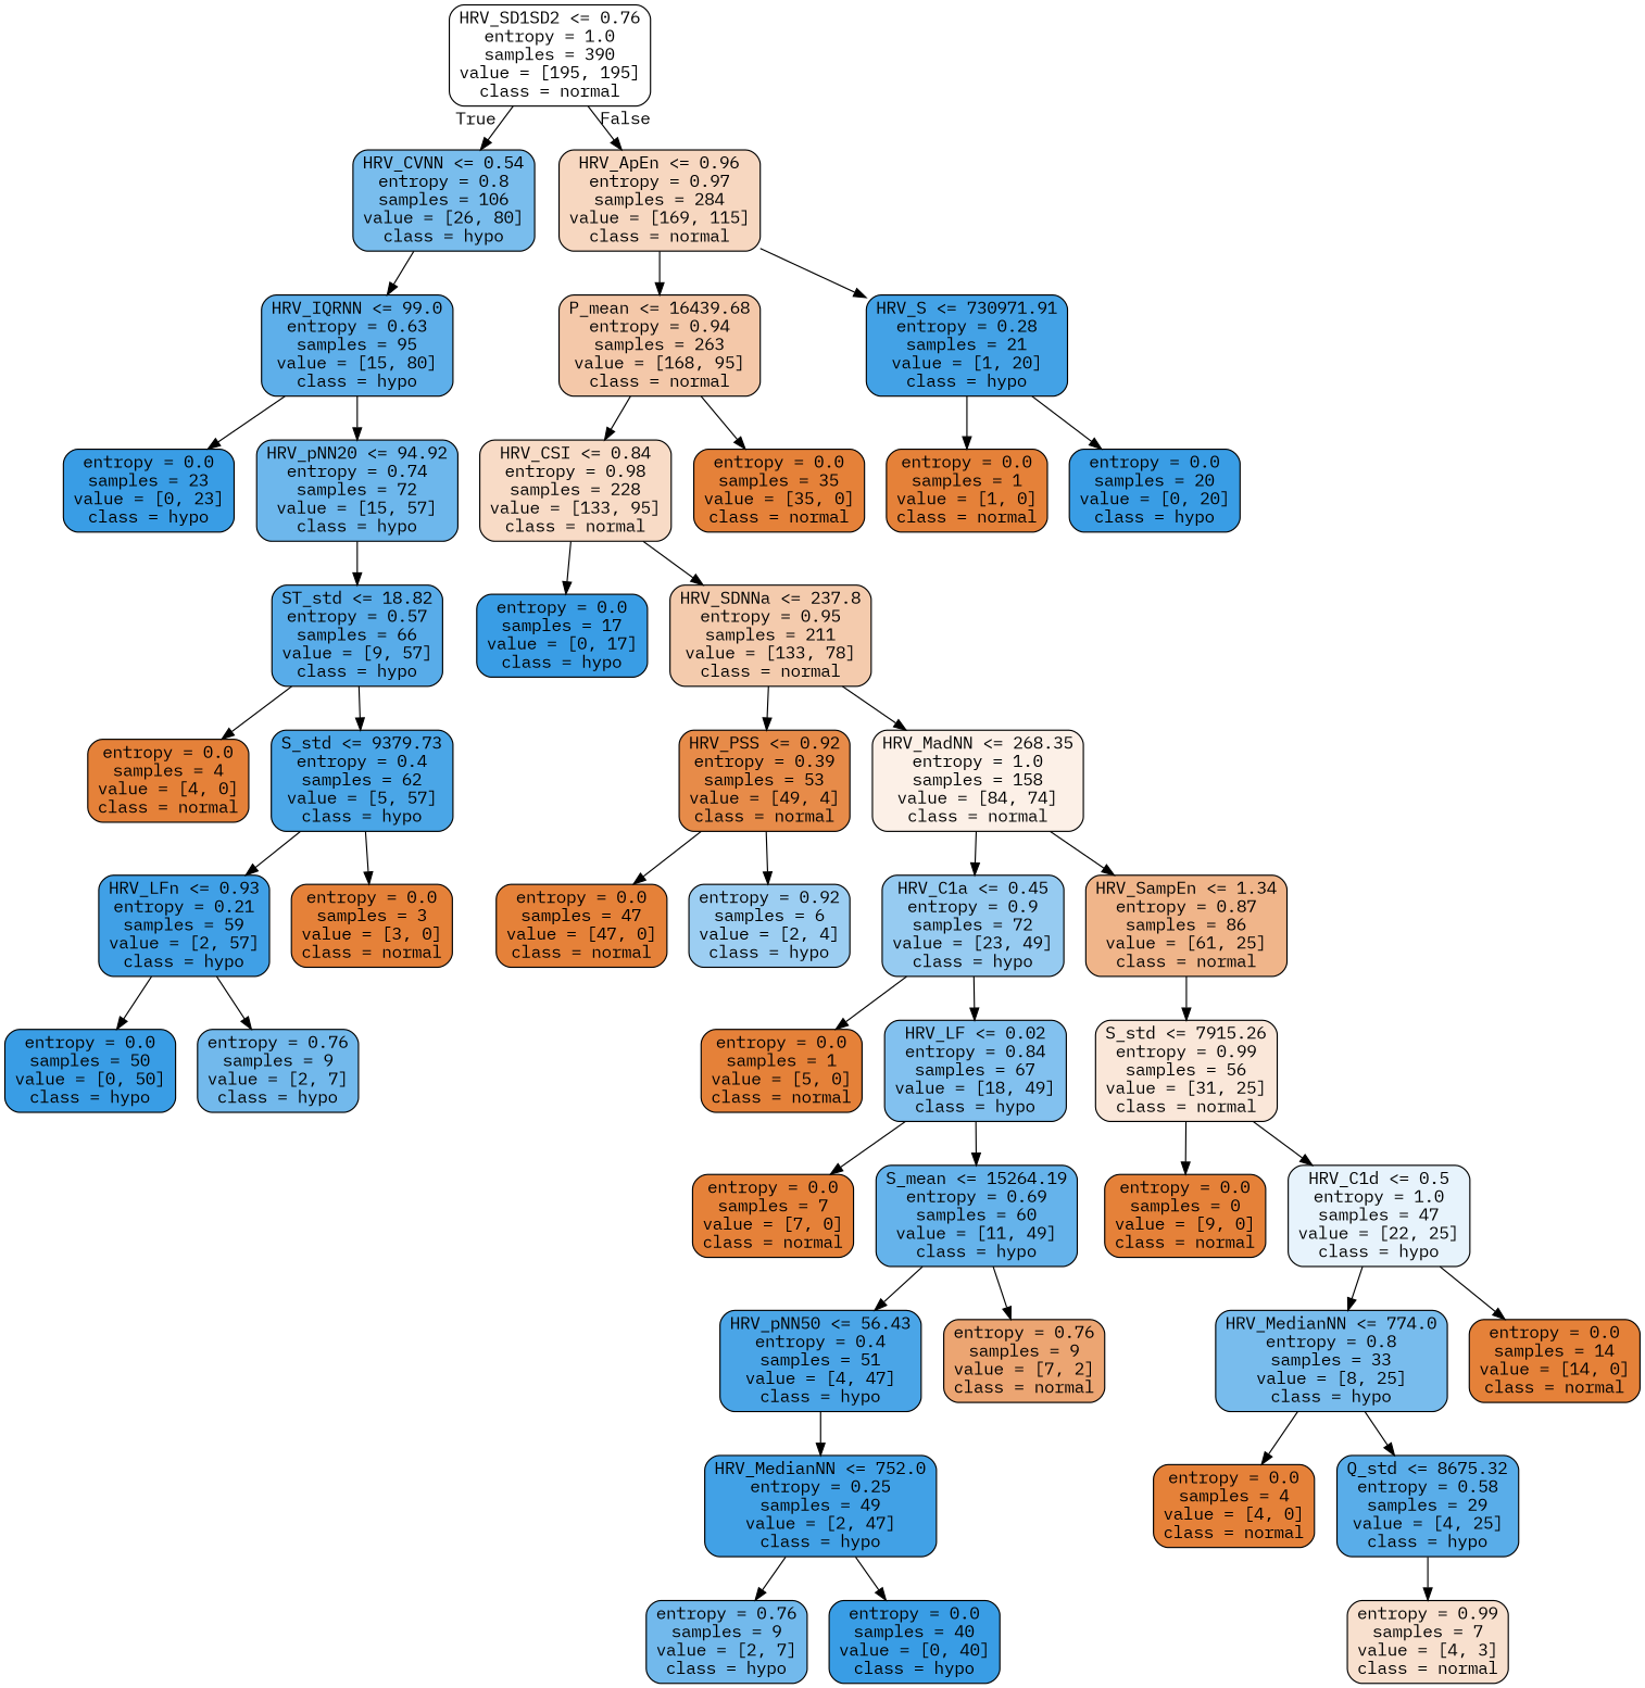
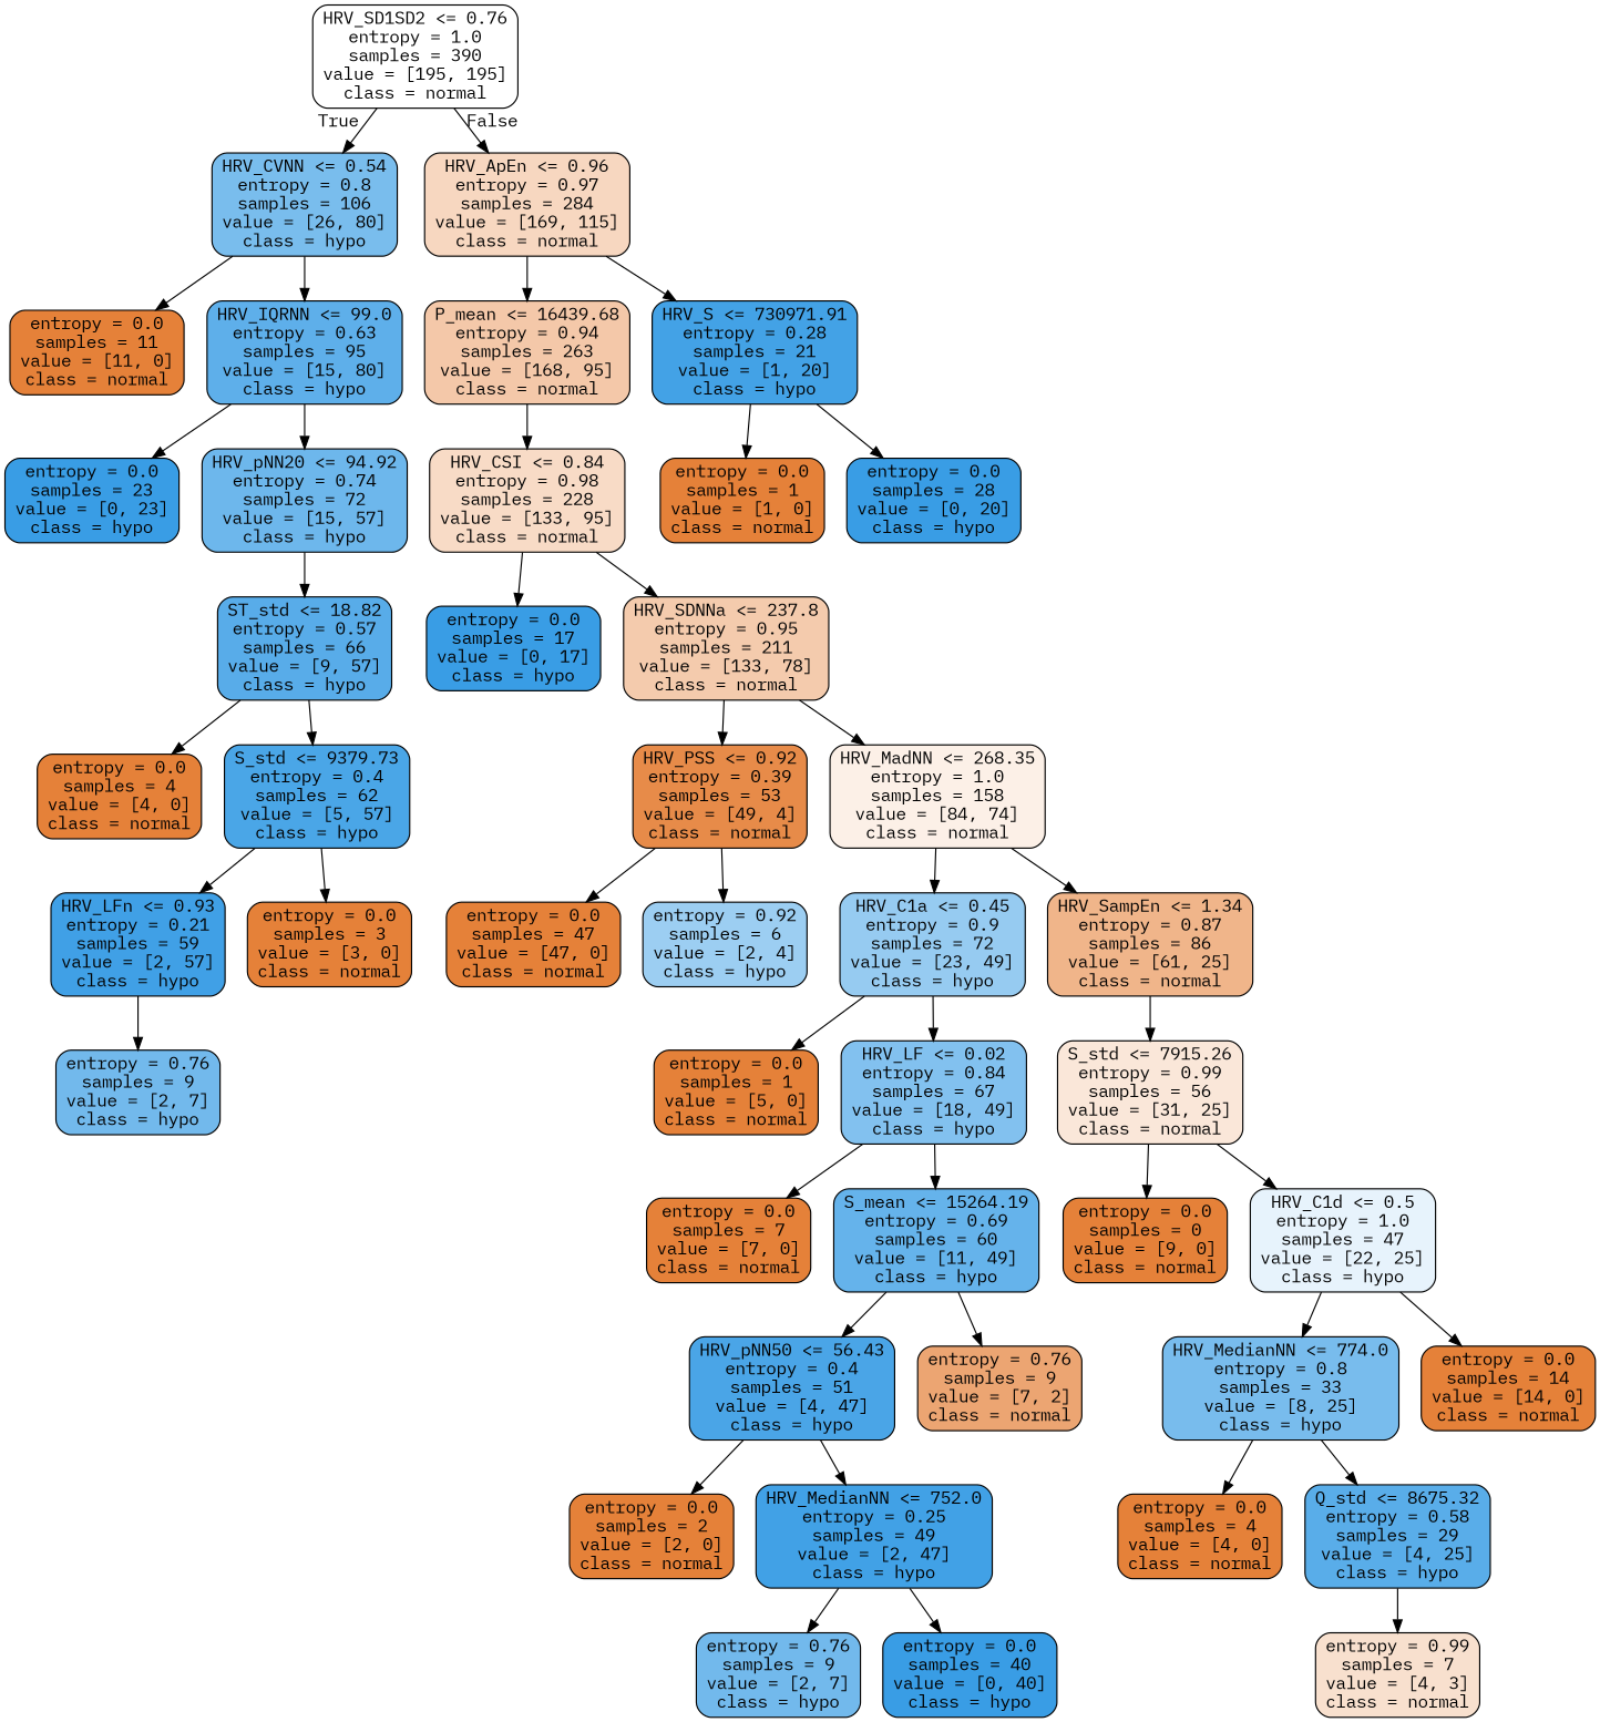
  digraph {
    fontname="IBM Plex Mono"
    node [color=black fillcolor="#e58139" fontname="IBM Plex Mono" shape=box style="filled, rounded"]
    edge [fontname="IBM Plex Mono"]
    n1 [fillcolor="#ffffff" label="HRV_SD1SD2 <= 0.76\nentropy = 1.0\nsamples = 390\nvalue = [195, 195]\nclass = normal"]
    n2 [fillcolor="#79bded" label="HRV_CVNN <= 0.54\nentropy = 0.8\nsamples = 106\nvalue = [26, 80]\nclass = hypo"]
    n3 [fillcolor="#f7d7c0" label="HRV_ApEn <= 0.96\nentropy = 0.97\nsamples = 284\nvalue = [169, 115]\nclass = normal"]
+   n4 [label="entropy = 0.0\nsamples = 11\nvalue = [11, 0]\nclass = normal"]
    n5 [fillcolor="#5eafea" label="HRV_IQRNN <= 99.0\nentropy = 0.63\nsamples = 95\nvalue = [15, 80]\nclass = hypo"]
    n6 [fillcolor="#f4c8a9" label="P_mean <= 16439.68\nentropy = 0.94\nsamples = 263\nvalue = [168, 95]\nclass = normal"]
    n7 [fillcolor="#43a2e6" label="HRV_S <= 730971.91\nentropy = 0.28\nsamples = 21\nvalue = [1, 20]\nclass = hypo"]
    n8 [fillcolor="#399de5" label="entropy = 0.0\nsamples = 23\nvalue = [0, 23]\nclass = hypo"]
    n9 [fillcolor="#6db7ec" label="HRV_pNN20 <= 94.92\nentropy = 0.74\nsamples = 72\nvalue = [15, 57]\nclass = hypo"]
    n10 [fillcolor="#58ace9" label="ST_std <= 18.82\nentropy = 0.57\nsamples = 66\nvalue = [9, 57]\nclass = hypo"]
    n11 [label="entropy = 0.0\nsamples = 4\nvalue = [4, 0]\nclass = normal"]
    n12 [fillcolor="#4aa6e7" label="S_std <= 9379.73\nentropy = 0.4\nsamples = 62\nvalue = [5, 57]\nclass = hypo"]
    n13 [fillcolor="#40a0e6" label="HRV_LFn <= 0.93\nentropy = 0.21\nsamples = 59\nvalue = [2, 57]\nclass = hypo"]
    n14 [label="entropy = 0.0\nsamples = 3\nvalue = [3, 0]\nclass = normal"]
-   n15 [fillcolor="#399de5" label="entropy = 0.0\nsamples = 50\nvalue = [0, 50]\nclass = hypo"]
    n16 [fillcolor="#72b9ec" label="entropy = 0.76\nsamples = 9\nvalue = [2, 7]\nclass = hypo"]
    n17 [fillcolor="#f8dbc6" label="HRV_CSI <= 0.84\nentropy = 0.98\nsamples = 228\nvalue = [133, 95]\nclass = normal"]
-   n18 [label="entropy = 0.0\nsamples = 35\nvalue = [35, 0]\nclass = normal"]
    n19 [label="entropy = 0.0\nsamples = 1\nvalue = [1, 0]\nclass = normal"]
-   n20 [fillcolor="#399de5" label="entropy = 0.0\nsamples = 20\nvalue = [0, 20]\nclass = hypo"]
+   n20 [fillcolor="#399de5" label="entropy = 0.0\nsamples = 28\nvalue = [0, 20]\nclass = hypo"]
    n21 [fillcolor="#399de5" label="entropy = 0.0\nsamples = 17\nvalue = [0, 17]\nclass = hypo"]
    n22 [fillcolor="#f4cbad" label="HRV_SDNNa <= 237.8\nentropy = 0.95\nsamples = 211\nvalue = [133, 78]\nclass = normal"]
    n23 [fillcolor="#e78b49" label="HRV_PSS <= 0.92\nentropy = 0.39\nsamples = 53\nvalue = [49, 4]\nclass = normal"]
    n24 [fillcolor="#fcf0e7" label="HRV_MadNN <= 268.35\nentropy = 1.0\nsamples = 158\nvalue = [84, 74]\nclass = normal"]
    n25 [label="entropy = 0.0\nsamples = 47\nvalue = [47, 0]\nclass = normal"]
    n26 [fillcolor="#9ccef2" label="entropy = 0.92\nsamples = 6\nvalue = [2, 4]\nclass = hypo"]
    n27 [fillcolor="#96cbf1" label="HRV_C1a <= 0.45\nentropy = 0.9\nsamples = 72\nvalue = [23, 49]\nclass = hypo"]
    n28 [fillcolor="#f0b58a" label="HRV_SampEn <= 1.34\nentropy = 0.87\nsamples = 86\nvalue = [61, 25]\nclass = normal"]
    n29 [label="entropy = 0.0\nsamples = 1\nvalue = [5, 0]\nclass = normal"]
    n30 [fillcolor="#82c1ef" label="HRV_LF <= 0.02\nentropy = 0.84\nsamples = 67\nvalue = [18, 49]\nclass = hypo"]
    n31 [fillcolor="#fae7d9" label="S_std <= 7915.26\nentropy = 0.99\nsamples = 56\nvalue = [31, 25]\nclass = normal"]
    n32 [label="entropy = 0.0\nsamples = 7\nvalue = [7, 0]\nclass = normal"]
    n33 [fillcolor="#65b3eb" label="S_mean <= 15264.19\nentropy = 0.69\nsamples = 60\nvalue = [11, 49]\nclass = hypo"]
    n34 [fillcolor="#4aa5e7" label="HRV_pNN50 <= 56.43\nentropy = 0.4\nsamples = 51\nvalue = [4, 47]\nclass = hypo"]
    n35 [fillcolor="#eca572" label="entropy = 0.76\nsamples = 9\nvalue = [7, 2]\nclass = normal"]
+   n36 [label="entropy = 0.0\nsamples = 2\nvalue = [2, 0]\nclass = normal"]
    n37 [fillcolor="#41a1e6" label="HRV_MedianNN <= 752.0\nentropy = 0.25\nsamples = 49\nvalue = [2, 47]\nclass = hypo"]
    n38 [fillcolor="#72b9ec" label="entropy = 0.76\nsamples = 9\nvalue = [2, 7]\nclass = hypo"]
    n39 [fillcolor="#399de5" label="entropy = 0.0\nsamples = 40\nvalue = [0, 40]\nclass = hypo"]
    n40 [label="entropy = 0.0\nsamples = 0\nvalue = [9, 0]\nclass = normal"]
    n41 [fillcolor="#e7f3fc" label="HRV_C1d <= 0.5\nentropy = 1.0\nsamples = 47\nvalue = [22, 25]\nclass = hypo"]
    n42 [fillcolor="#78bced" label="HRV_MedianNN <= 774.0\nentropy = 0.8\nsamples = 33\nvalue = [8, 25]\nclass = hypo"]
    n43 [label="entropy = 0.0\nsamples = 14\nvalue = [14, 0]\nclass = normal"]
    n44 [label="entropy = 0.0\nsamples = 4\nvalue = [4, 0]\nclass = normal"]
    n45 [fillcolor="#59ade9" label="Q_std <= 8675.32\nentropy = 0.58\nsamples = 29\nvalue = [4, 25]\nclass = hypo"]
    n46 [fillcolor="#f8e0ce" label="entropy = 0.99\nsamples = 7\nvalue = [4, 3]\nclass = normal"]
    n1 -> n2 [headlabel=True labelangle=45 labeldistance=2.5]
    n1 -> n3 [headlabel=False labelangle=-45 labeldistance=2.5]
+   n2 -> n4
    n2 -> n5
    n3 -> n6
    n3 -> n7
    n5 -> n8
    n5 -> n9
    n6 -> n17
-   n6 -> n18
    n7 -> n19
    n7 -> n20
    n9 -> n10
    n10 -> n11
    n10 -> n12
    n12 -> n13
    n12 -> n14
-   n13 -> n15
    n13 -> n16
    n17 -> n21
    n17 -> n22
    n22 -> n23
    n22 -> n24
    n23 -> n25
    n23 -> n26
    n24 -> n27
    n24 -> n28
    n27 -> n29
    n27 -> n30
    n28 -> n31
    n30 -> n32
    n30 -> n33
    n31 -> n40
    n31 -> n41
    n33 -> n34
    n33 -> n35
+   n34 -> n36
    n34 -> n37
    n37 -> n38
    n37 -> n39
    n41 -> n42
    n41 -> n43
    n42 -> n44
    n42 -> n45
    n45 -> n46
  }
